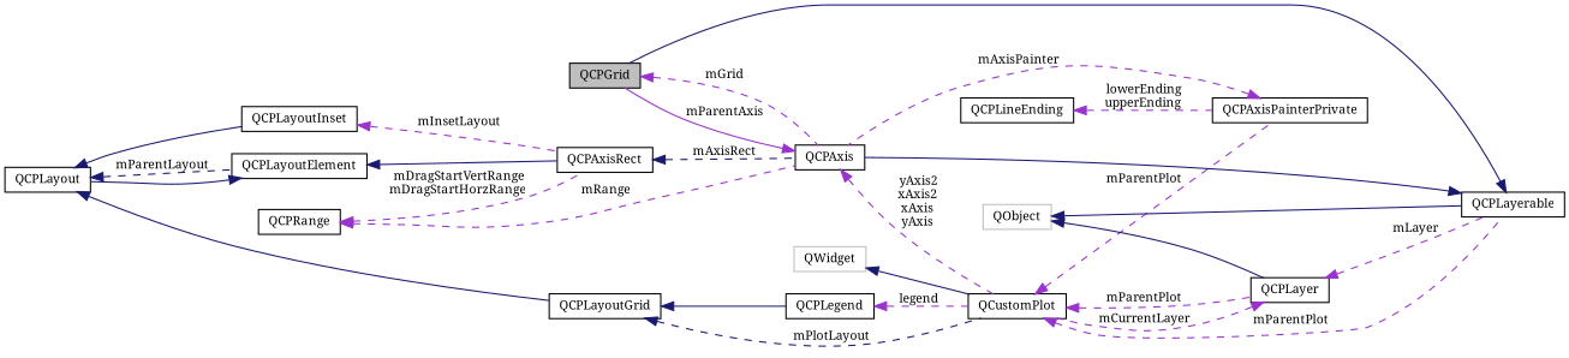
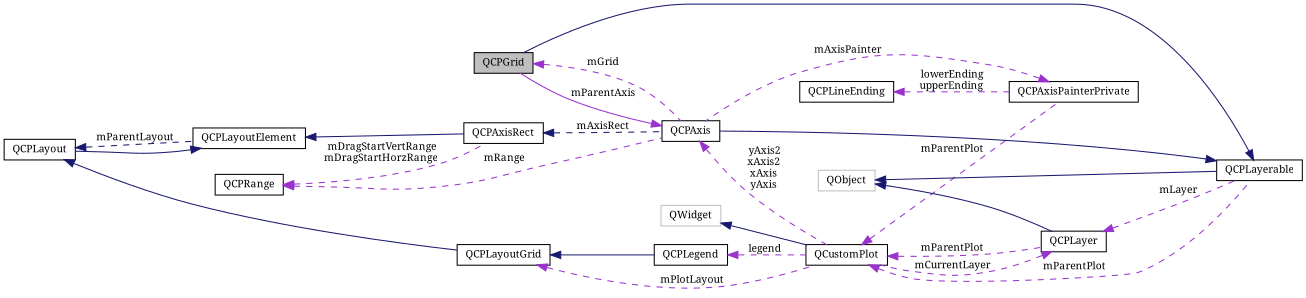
  digraph {
    fontname="Noto Serif"
    rankdir=LR
    node [color=black fillcolor=white fontname="Noto Serif" fontsize=10 shape=record style=filled]
    edge [color=darkorchid3 dir=back fontname="Noto Serif" fontsize=10 labelfontname=Helvetica labelfontsize=10 style=dashed]
    n1 [fillcolor=grey75 fontcolor=black height=0.2 label=QCPGrid width=0.4]
    n2 [height=0.2 label=QCPAxis width=0.4]
    n3 [height=0.2 label=QCustomPlot width=0.4]
    n4 [height=0.2 label=QCPLayerable width=0.4]
    n5 [height=0.2 label=QCPLayoutElement width=0.4]
    n6 [height=0.2 label=QCPLayout width=0.4]
    n7 [height=0.2 label=QCPAxisRect width=0.4]
    n8 [color=grey75 height=0.2 label=QObject width=0.4]
    n9 [height=0.2 label=QCPLayer width=0.4]
    n10 [height=0.2 label=QCPAxisPainterPrivate width=0.4]
    n11 [color=grey75 height=0.2 label=QWidget width=0.4]
    n12 [height=0.2 label=QCPLayoutGrid width=0.4]
    n13 [height=0.2 label=QCPLegend width=0.4]
-   n14 [height=0.2 label=QCPLayoutInset width=0.4]
    n15 [height=0.2 label=QCPRange width=0.4]
    n16 [height=0.2 label=QCPLineEnding width=0.4]
    n1 -> n2 [label=" mGrid"]
    n2 -> n1 [label=" mParentAxis" style=solid]
    n2 -> n3 [label=" yAxis2\nxAxis2\nxAxis\nyAxis"]
    n3 -> n4 [label=" mParentPlot"]
    n3 -> n9 [label=" mParentPlot"]
    n3 -> n10 [label=" mParentPlot"]
    n4 -> n1 [color=midnightblue style=solid]
    n4 -> n2 [color=midnightblue style=solid]
    n5 -> n6 [color=midnightblue style=solid]
    n5 -> n7 [color=midnightblue style=solid]
    n6 -> n5 [color=midnightblue label=" mParentLayout"]
    n6 -> n12 [color=midnightblue style=solid]
-   n6 -> n14 [color=midnightblue style=solid]
    n7 -> n2 [color=midnightblue label=" mAxisRect"]
    n8 -> n4 [color=midnightblue style=solid]
    n8 -> n9 [color=midnightblue style=solid]
    n9 -> n3 [label=" mCurrentLayer"]
    n9 -> n4 [label=" mLayer"]
    n10 -> n2 [label=" mAxisPainter"]
    n11 -> n3 [color=midnightblue style=solid]
-   n12 -> n3 [color=midnightblue label=" mPlotLayout"]
+   n12 -> n3 [label=" mPlotLayout"]
    n12 -> n13 [color=midnightblue style=solid]
    n13 -> n3 [label=" legend"]
-   n14 -> n7 [label=" mInsetLayout"]
    n15 -> n2 [label=" mRange"]
    n15 -> n7 [label=" mDragStartVertRange\nmDragStartHorzRange"]
    n16 -> n10 [label=" lowerEnding\nupperEnding"]
  }
